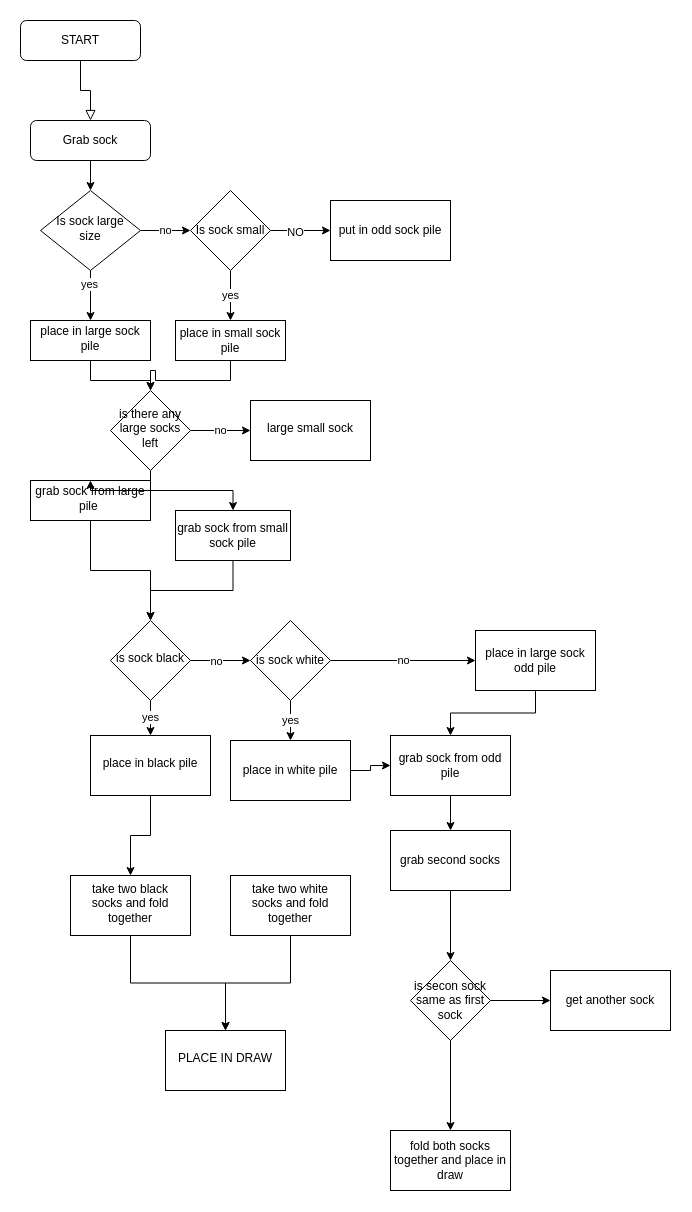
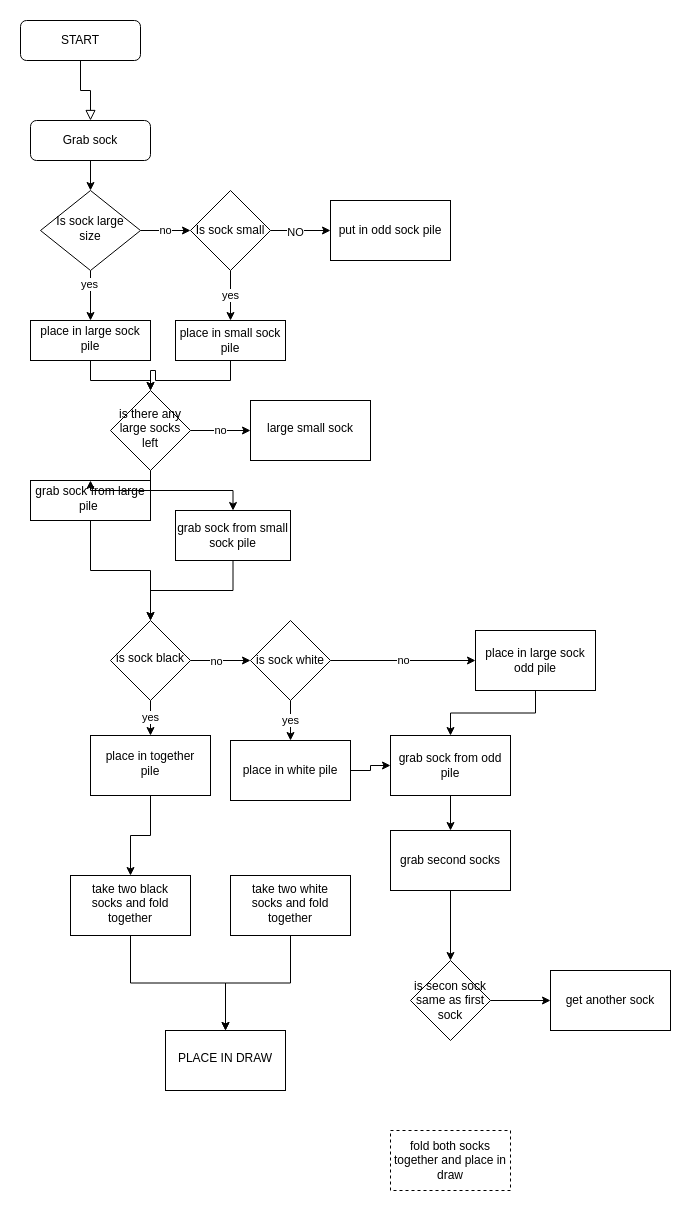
  <mxCell id="0" />
  <mxCell id="1" parent="0" />
  <mxCell id="2" value="" style="rounded=0;html=1;jettySize=auto;orthogonalLoop=1;fontSize=11;endArrow=block;endFill=0;endSize=8;strokeWidth=1;shadow=0;labelBackgroundColor=none;edgeStyle=orthogonalEdgeStyle;entryX=0.5;entryY=0;entryDx=0;entryDy=0;" parent="1" source="3" target="9" edge="1"><mxGeometry relative="1" as="geometry"><mxPoint x="90" y="180" as="targetPoint" /></mxGeometry></mxCell>
  <mxCell id="3" value="START" style="rounded=1;whiteSpace=wrap;html=1;fontSize=12;glass=0;strokeWidth=1;shadow=0;" parent="1" vertex="1"><mxGeometry x="20" y="20" width="120" height="40" as="geometry" /></mxCell>
  <mxCell id="4" value="" style="edgeStyle=orthogonalEdgeStyle;rounded=0;orthogonalLoop=1;jettySize=auto;html=1;" edge="1" parent="1" source="7" target="18"><mxGeometry relative="1" as="geometry" /></mxCell>
  <mxCell id="5" value="yes" style="edgeLabel;html=1;align=center;verticalAlign=middle;resizable=0;points=[];" vertex="1" connectable="0" parent="4"><mxGeometry x="-0.496" y="-2" relative="1" as="geometry"><mxPoint as="offset" /></mxGeometry></mxCell>
  <mxCell id="6" value="no" style="edgeStyle=orthogonalEdgeStyle;rounded=0;orthogonalLoop=1;jettySize=auto;html=1;" edge="1" parent="1" source="7" target="13"><mxGeometry relative="1" as="geometry" /></mxCell>
  <mxCell id="7" value="Is sock large size" style="rhombus;whiteSpace=wrap;html=1;shadow=0;fontFamily=Helvetica;fontSize=12;align=center;strokeWidth=1;spacing=6;spacingTop=-4;" parent="1" vertex="1"><mxGeometry x="40" y="190" width="100" height="80" as="geometry" /></mxCell>
  <mxCell id="8" value="" style="edgeStyle=orthogonalEdgeStyle;rounded=0;orthogonalLoop=1;jettySize=auto;html=1;" edge="1" parent="1" source="9" target="7"><mxGeometry relative="1" as="geometry" /></mxCell>
  <mxCell id="9" value="Grab sock" style="rounded=1;whiteSpace=wrap;html=1;" vertex="1" parent="1"><mxGeometry x="30" y="120" width="120" height="40" as="geometry" /></mxCell>
  <mxCell id="10" value="" style="edgeStyle=orthogonalEdgeStyle;rounded=0;orthogonalLoop=1;jettySize=auto;html=1;" edge="1" parent="1" source="13" target="14"><mxGeometry relative="1" as="geometry" /></mxCell>
  <mxCell id="11" value="NO" style="edgeLabel;html=1;align=center;verticalAlign=middle;resizable=0;points=[];" vertex="1" connectable="0" parent="10"><mxGeometry x="-0.207" y="-1" relative="1" as="geometry"><mxPoint as="offset" /></mxGeometry></mxCell>
  <mxCell id="12" value="yes" style="edgeStyle=orthogonalEdgeStyle;rounded=0;orthogonalLoop=1;jettySize=auto;html=1;" edge="1" parent="1" source="13" target="16"><mxGeometry relative="1" as="geometry" /></mxCell>
  <mxCell id="13" value="Is sock small" style="rhombus;whiteSpace=wrap;html=1;" vertex="1" parent="1"><mxGeometry x="190" y="190" width="80" height="80" as="geometry" /></mxCell>
  <mxCell id="14" value="put in odd sock pile" style="whiteSpace=wrap;html=1;" vertex="1" parent="1"><mxGeometry x="330" y="200" width="120" height="60" as="geometry" /></mxCell>
  <mxCell id="15" value="" style="edgeStyle=orthogonalEdgeStyle;rounded=0;orthogonalLoop=1;jettySize=auto;html=1;" edge="1" parent="1" source="16" target="42"><mxGeometry relative="1" as="geometry" /></mxCell>
  <mxCell id="16" value="place in small sock pile" style="whiteSpace=wrap;html=1;" vertex="1" parent="1"><mxGeometry x="175" y="320" width="110" height="40" as="geometry" /></mxCell>
  <mxCell id="17" value="" style="edgeStyle=orthogonalEdgeStyle;rounded=0;orthogonalLoop=1;jettySize=auto;html=1;" edge="1" parent="1" source="18" target="42"><mxGeometry relative="1" as="geometry" /></mxCell>
  <mxCell id="18" value="place in large sock pile" style="whiteSpace=wrap;html=1;shadow=0;strokeWidth=1;spacing=6;spacingTop=-4;" vertex="1" parent="1"><mxGeometry x="30" y="320" width="120" height="40" as="geometry" /></mxCell>
  <mxCell id="19" value="" style="edgeStyle=orthogonalEdgeStyle;rounded=0;orthogonalLoop=1;jettySize=auto;html=1;" edge="1" parent="1" source="20" target="24"><mxGeometry relative="1" as="geometry" /></mxCell>
  <mxCell id="20" value="grab sock from large pile&amp;nbsp;" style="whiteSpace=wrap;html=1;shadow=0;strokeWidth=1;spacing=6;spacingTop=-4;" vertex="1" parent="1"><mxGeometry x="30" y="480" width="120" height="40" as="geometry" /></mxCell>
  <mxCell id="21" value="" style="edgeStyle=orthogonalEdgeStyle;rounded=0;orthogonalLoop=1;jettySize=auto;html=1;" edge="1" parent="1" source="24"><mxGeometry relative="1" as="geometry"><mxPoint x="250" y="660" as="targetPoint" /></mxGeometry></mxCell>
  <mxCell id="22" value="no" style="edgeLabel;html=1;align=center;verticalAlign=middle;resizable=0;points=[];" vertex="1" connectable="0" parent="21"><mxGeometry x="-0.16" relative="1" as="geometry"><mxPoint as="offset" /></mxGeometry></mxCell>
  <mxCell id="23" value="yes" style="edgeStyle=orthogonalEdgeStyle;rounded=0;orthogonalLoop=1;jettySize=auto;html=1;" edge="1" parent="1" source="24" target="31"><mxGeometry relative="1" as="geometry" /></mxCell>
  <mxCell id="24" value="is sock black" style="rhombus;whiteSpace=wrap;html=1;shadow=0;strokeWidth=1;spacing=6;spacingTop=-4;" vertex="1" parent="1"><mxGeometry x="110" y="620" width="80" height="80" as="geometry" /></mxCell>
  <mxCell id="25" value="no" style="edgeStyle=orthogonalEdgeStyle;rounded=0;orthogonalLoop=1;jettySize=auto;html=1;" edge="1" parent="1" source="27" target="29"><mxGeometry relative="1" as="geometry" /></mxCell>
  <mxCell id="26" value="yes" style="edgeStyle=orthogonalEdgeStyle;rounded=0;orthogonalLoop=1;jettySize=auto;html=1;" edge="1" parent="1" source="27" target="33"><mxGeometry relative="1" as="geometry" /></mxCell>
  <mxCell id="27" value="is sock white" style="rhombus;whiteSpace=wrap;html=1;" vertex="1" parent="1"><mxGeometry x="250" y="620" width="80" height="80" as="geometry" /></mxCell>
  <mxCell id="28" value="" style="edgeStyle=orthogonalEdgeStyle;rounded=0;orthogonalLoop=1;jettySize=auto;html=1;" edge="1" parent="1" source="29" target="47"><mxGeometry relative="1" as="geometry" /></mxCell>
  <mxCell id="29" value="place in large sock odd pile" style="whiteSpace=wrap;html=1;" vertex="1" parent="1"><mxGeometry x="475" y="630" width="120" height="60" as="geometry" /></mxCell>
  <mxCell id="30" value="" style="edgeStyle=orthogonalEdgeStyle;rounded=0;orthogonalLoop=1;jettySize=auto;html=1;" edge="1" parent="1" source="31" target="35"><mxGeometry relative="1" as="geometry" /></mxCell>
- <mxCell id="31" value="place in black pile" style="whiteSpace=wrap;html=1;shadow=0;strokeWidth=1;spacing=6;spacingTop=-4;" vertex="1" parent="1"><mxGeometry x="90" y="735" width="120" height="60" as="geometry" /></mxCell>
+ <mxCell id="31" value="place in together pile" style="whiteSpace=wrap;html=1;shadow=0;strokeWidth=1;spacing=6;spacingTop=-4;" vertex="1" parent="1"><mxGeometry x="90" y="735" width="120" height="60" as="geometry" /></mxCell>
  <mxCell id="32" value="" style="edgeStyle=orthogonalEdgeStyle;rounded=0;orthogonalLoop=1;jettySize=auto;html=1;" edge="1" parent="1" source="33" target="47"><mxGeometry relative="1" as="geometry" /></mxCell>
  <mxCell id="33" value="place in white pile" style="whiteSpace=wrap;html=1;" vertex="1" parent="1"><mxGeometry x="230" y="740" width="120" height="60" as="geometry" /></mxCell>
  <mxCell id="34" style="edgeStyle=orthogonalEdgeStyle;rounded=0;orthogonalLoop=1;jettySize=auto;html=1;" edge="1" parent="1" source="35" target="36"><mxGeometry relative="1" as="geometry" /></mxCell>
  <mxCell id="35" value="take two black socks and fold together" style="whiteSpace=wrap;html=1;shadow=0;strokeWidth=1;spacing=6;spacingTop=-4;" vertex="1" parent="1"><mxGeometry x="70" y="875" width="120" height="60" as="geometry" /></mxCell>
  <mxCell id="36" value="PLACE IN DRAW" style="whiteSpace=wrap;html=1;shadow=0;strokeWidth=1;spacing=6;spacingTop=-4;" vertex="1" parent="1"><mxGeometry x="165" y="1030" width="120" height="60" as="geometry" /></mxCell>
  <mxCell id="37" style="edgeStyle=orthogonalEdgeStyle;rounded=0;orthogonalLoop=1;jettySize=auto;html=1;entryX=0.5;entryY=0;entryDx=0;entryDy=0;" edge="1" parent="1" source="38" target="36"><mxGeometry relative="1" as="geometry" /></mxCell>
  <mxCell id="38" value="take two white socks and fold together" style="whiteSpace=wrap;html=1;shadow=0;strokeWidth=1;spacing=6;spacingTop=-4;" vertex="1" parent="1"><mxGeometry x="230" y="875" width="120" height="60" as="geometry" /></mxCell>
  <mxCell id="39" value="no" style="edgeStyle=orthogonalEdgeStyle;rounded=0;orthogonalLoop=1;jettySize=auto;html=1;" edge="1" parent="1" source="42" target="43"><mxGeometry relative="1" as="geometry" /></mxCell>
  <mxCell id="40" style="edgeStyle=orthogonalEdgeStyle;rounded=0;orthogonalLoop=1;jettySize=auto;html=1;entryX=0.5;entryY=0;entryDx=0;entryDy=0;" edge="1" parent="1" source="42" target="45"><mxGeometry relative="1" as="geometry" /></mxCell>
  <mxCell id="41" style="edgeStyle=orthogonalEdgeStyle;rounded=0;orthogonalLoop=1;jettySize=auto;html=1;entryX=0.5;entryY=0;entryDx=0;entryDy=0;" edge="1" parent="1" source="42" target="20"><mxGeometry relative="1" as="geometry" /></mxCell>
  <mxCell id="42" value="is there any large socks left" style="rhombus;whiteSpace=wrap;html=1;shadow=0;strokeWidth=1;spacing=6;spacingTop=-4;" vertex="1" parent="1"><mxGeometry x="110" y="390" width="80" height="80" as="geometry" /></mxCell>
  <mxCell id="43" value="large small sock" style="whiteSpace=wrap;html=1;shadow=0;strokeWidth=1;spacing=6;spacingTop=-4;" vertex="1" parent="1"><mxGeometry x="250" y="400" width="120" height="60" as="geometry" /></mxCell>
  <mxCell id="44" style="edgeStyle=orthogonalEdgeStyle;rounded=0;orthogonalLoop=1;jettySize=auto;html=1;entryX=0.5;entryY=0;entryDx=0;entryDy=0;" edge="1" parent="1" source="45" target="24"><mxGeometry relative="1" as="geometry" /></mxCell>
  <mxCell id="45" value="grab sock from small sock pile" style="rounded=0;whiteSpace=wrap;html=1;" vertex="1" parent="1"><mxGeometry x="175" y="510" width="115" height="50" as="geometry" /></mxCell>
  <mxCell id="46" value="" style="edgeStyle=orthogonalEdgeStyle;rounded=0;orthogonalLoop=1;jettySize=auto;html=1;" edge="1" parent="1" source="47" target="49"><mxGeometry relative="1" as="geometry" /></mxCell>
  <mxCell id="47" value="grab sock from odd pile" style="whiteSpace=wrap;html=1;" vertex="1" parent="1"><mxGeometry x="390" y="735" width="120" height="60" as="geometry" /></mxCell>
  <mxCell id="48" value="" style="edgeStyle=orthogonalEdgeStyle;rounded=0;orthogonalLoop=1;jettySize=auto;html=1;" edge="1" parent="1" source="49" target="52"><mxGeometry relative="1" as="geometry" /></mxCell>
  <mxCell id="49" value="grab second socks" style="whiteSpace=wrap;html=1;" vertex="1" parent="1"><mxGeometry x="390" y="830" width="120" height="60" as="geometry" /></mxCell>
  <mxCell id="50" value="" style="edgeStyle=orthogonalEdgeStyle;rounded=0;orthogonalLoop=1;jettySize=auto;html=1;" edge="1" parent="1" source="52" target="53"><mxGeometry relative="1" as="geometry" /></mxCell>
- <mxCell id="51" value="" style="edgeStyle=orthogonalEdgeStyle;rounded=0;orthogonalLoop=1;jettySize=auto;html=1;" edge="1" parent="1" source="52" target="54"><mxGeometry relative="1" as="geometry" /></mxCell>
  <mxCell id="52" value="is secon sock same as first sock" style="rhombus;whiteSpace=wrap;html=1;" vertex="1" parent="1"><mxGeometry x="410" y="960" width="80" height="80" as="geometry" /></mxCell>
  <mxCell id="53" value="get another sock" style="whiteSpace=wrap;html=1;" vertex="1" parent="1"><mxGeometry x="550" y="970" width="120" height="60" as="geometry" /></mxCell>
- <mxCell id="54" value="fold both socks together and place in draw" style="whiteSpace=wrap;html=1;" vertex="1" parent="1"><mxGeometry x="390" y="1130" width="120" height="60" as="geometry" /></mxCell>
+ <mxCell id="54" value="fold both socks together and place in draw" style="whiteSpace=wrap;html=1;dashed=1;" vertex="1" parent="1"><mxGeometry x="390" y="1130" width="120" height="60" as="geometry" /></mxCell>
